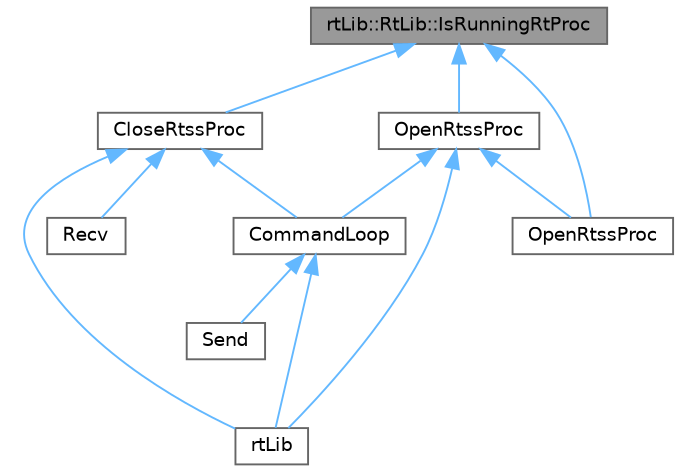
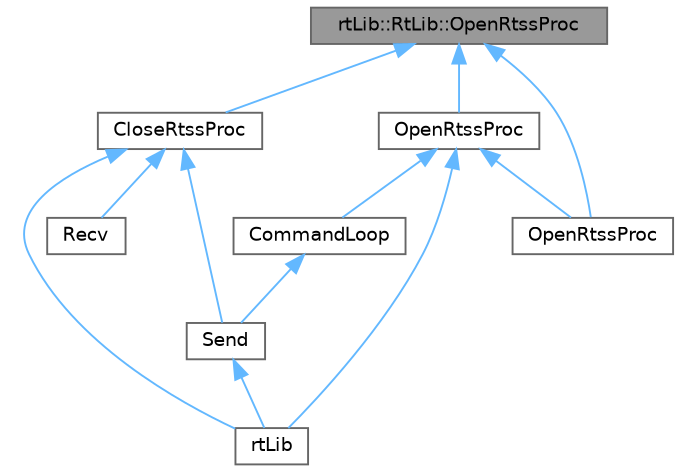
  digraph {
    rankdir=TB
    node [color=grey40 fillcolor=white fontname=Helvetica fontsize=10 shape=box style=filled]
    edge [color=steelblue1 dir=back fontname=Helvetica fontsize=10 labelfontname=Helvetica labelfontsize=10 style=solid]
-   n1 [color=gray40 fillcolor=grey60 fontcolor=black height=0.2 label="rtLib::RtLib::IsRunningRtProc" width=0.4]
+   n1 [color=gray40 fillcolor=grey60 fontcolor=black height=0.2 label="rtLib::RtLib::OpenRtssProc" width=0.4]
    n2 [height=0.2 label=CloseRtssProc width=0.4]
    n3 [height=0.2 label=OpenRtssProc width=0.4]
    n4 [height=0.2 label=OpenRtssProc width=0.4]
    n5 [height=0.2 label=Recv width=0.4]
    n6 [height=0.2 label=CommandLoop width=0.4]
    n7 [height=0.2 label=rtLib width=0.4]
    n8 [height=0.2 label=Send width=0.4]
    n1 -> n2
    n1 -> n3
    n1 -> n4
    n2 -> n5
-   n2 -> n6
+   n2 -> n8
    n2 -> n7
    n3 -> n4
    n3 -> n6
    n3 -> n7
-   n6 -> n7
+   n8 -> n7
    n6 -> n8
  }
